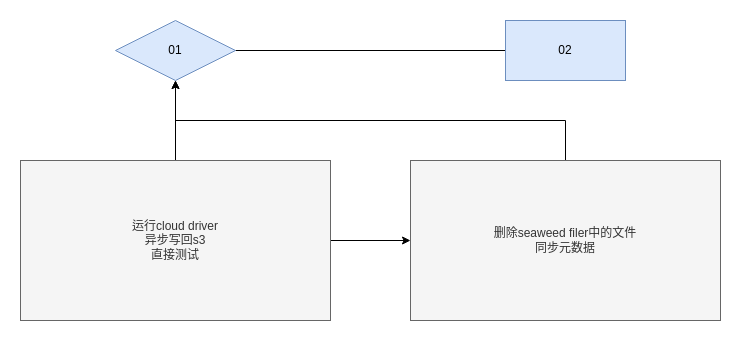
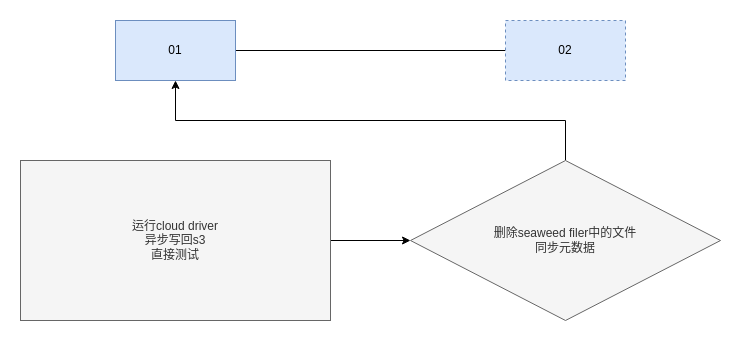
  <mxCell id="0" />
  <mxCell id="1" parent="0" />
  <mxCell id="2" value="" style="edgeStyle=orthogonalEdgeStyle;rounded=0;orthogonalLoop=1;jettySize=auto;html=1;" edge="1" parent="1" source="4" target="8"><mxGeometry relative="1" as="geometry" /></mxCell>
- <mxCell id="3" style="edgeStyle=orthogonalEdgeStyle;rounded=0;orthogonalLoop=1;jettySize=auto;html=1;exitX=0.5;exitY=0;exitDx=0;exitDy=0;entryX=0.5;entryY=1;entryDx=0;entryDy=0;" edge="1" parent="1" source="4" target="6"><mxGeometry relative="1" as="geometry" /></mxCell>
  <mxCell id="4" value="运行cloud driver&lt;br&gt;异步写回s3&lt;br&gt;直接测试" style="rounded=0;whiteSpace=wrap;html=1;fillColor=#f5f5f5;fontColor=#333333;strokeColor=#666666;" vertex="1" parent="1"><mxGeometry x="20" y="160" width="310" height="160" as="geometry" /></mxCell>
  <mxCell id="5" value="" style="edgeStyle=orthogonalEdgeStyle;rounded=0;orthogonalLoop=1;jettySize=auto;html=1;endArrow=none;" edge="1" parent="1" source="6" target="9"><mxGeometry relative="1" as="geometry" /></mxCell>
- <mxCell id="6" value="01" style="rhombus;whiteSpace=wrap;html=1;fillColor=#dae8fc;strokeColor=#6c8ebf;" vertex="1" parent="1"><mxGeometry x="115" y="20" width="120" height="60" as="geometry" /></mxCell>
+ <mxCell id="6" value="01" style="rounded=0;whiteSpace=wrap;html=1;fillColor=#dae8fc;strokeColor=#6c8ebf;" vertex="1" parent="1"><mxGeometry x="115" y="20" width="120" height="60" as="geometry" /></mxCell>
  <mxCell id="7" style="edgeStyle=orthogonalEdgeStyle;rounded=0;orthogonalLoop=1;jettySize=auto;html=1;exitX=0.5;exitY=0;exitDx=0;exitDy=0;" edge="1" parent="1" source="8" target="6"><mxGeometry relative="1" as="geometry" /></mxCell>
- <mxCell id="8" value="删除seaweed filer中的文件&lt;br&gt;同步元数据" style="rounded=0;whiteSpace=wrap;html=1;fillColor=#f5f5f5;fontColor=#333333;strokeColor=#666666;" vertex="1" parent="1"><mxGeometry x="410" y="160" width="310" height="160" as="geometry" /></mxCell>
- <mxCell id="9" value="02" style="rounded=0;whiteSpace=wrap;html=1;fillColor=#dae8fc;strokeColor=#6c8ebf;" vertex="1" parent="1"><mxGeometry x="505" y="20" width="120" height="60" as="geometry" /></mxCell>
+ <mxCell id="8" value="删除seaweed filer中的文件&lt;br&gt;同步元数据" style="rhombus;whiteSpace=wrap;html=1;fillColor=#f5f5f5;fontColor=#333333;strokeColor=#666666;" vertex="1" parent="1"><mxGeometry x="410" y="160" width="310" height="160" as="geometry" /></mxCell>
+ <mxCell id="9" value="02" style="rounded=0;whiteSpace=wrap;html=1;fillColor=#dae8fc;strokeColor=#6c8ebf;dashed=1;" vertex="1" parent="1"><mxGeometry x="505" y="20" width="120" height="60" as="geometry" /></mxCell>
